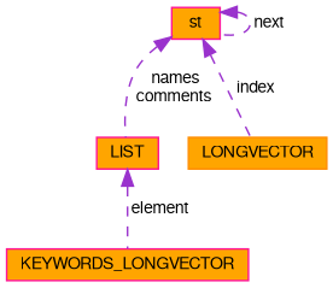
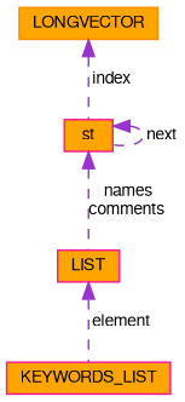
  digraph {
    node [color=deeppink fillcolor=orange fontname=FreeSans fontsize=10 shape=record style=filled]
    edge [color=darkorchid3 dir=back fontname=FreeSans fontsize=10 labelfontname=FreeSans labelfontsize=10 style=dashed]
-   n1 [fontcolor=black height=0.2 label=KEYWORDS_LONGVECTOR width=0.4]
+   n1 [fontcolor=black height=0.2 label=KEYWORDS_LIST width=0.4]
    n2 [height=0.2 label=LIST width=0.4]
    n3 [height=0.2 label=st width=0.4]
    n4 [color=darkorange height=0.2 label=LONGVECTOR width=0.4]
    n2 -> n1 [label=" element"]
    n3 -> n2 [label=" names\ncomments"]
    n3 -> n3 [label=" next"]
-   n3 -> n4 [label=" index"]
+   n4 -> n3 [label=" index"]
  }
